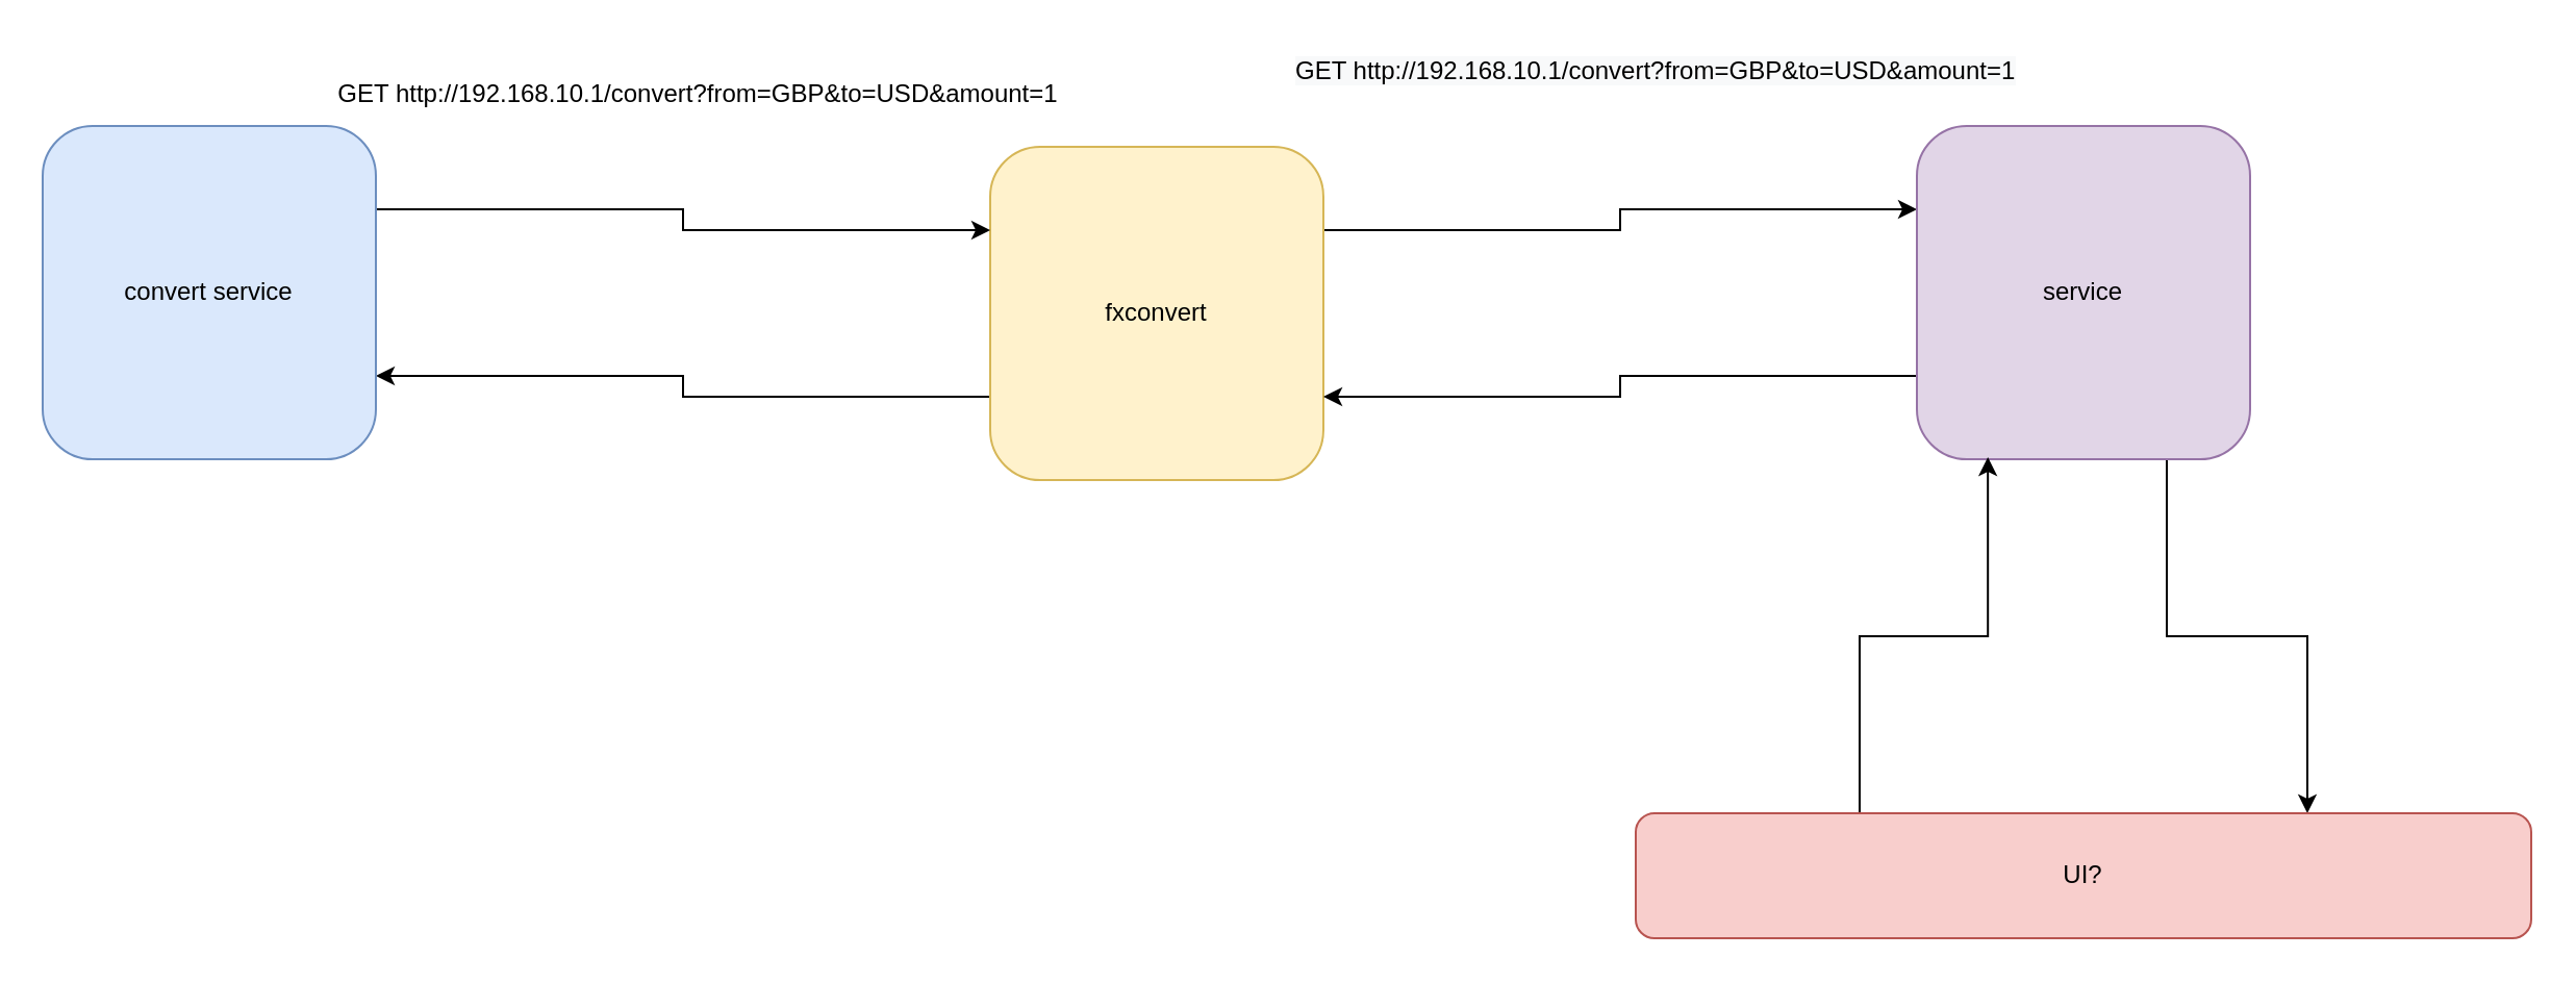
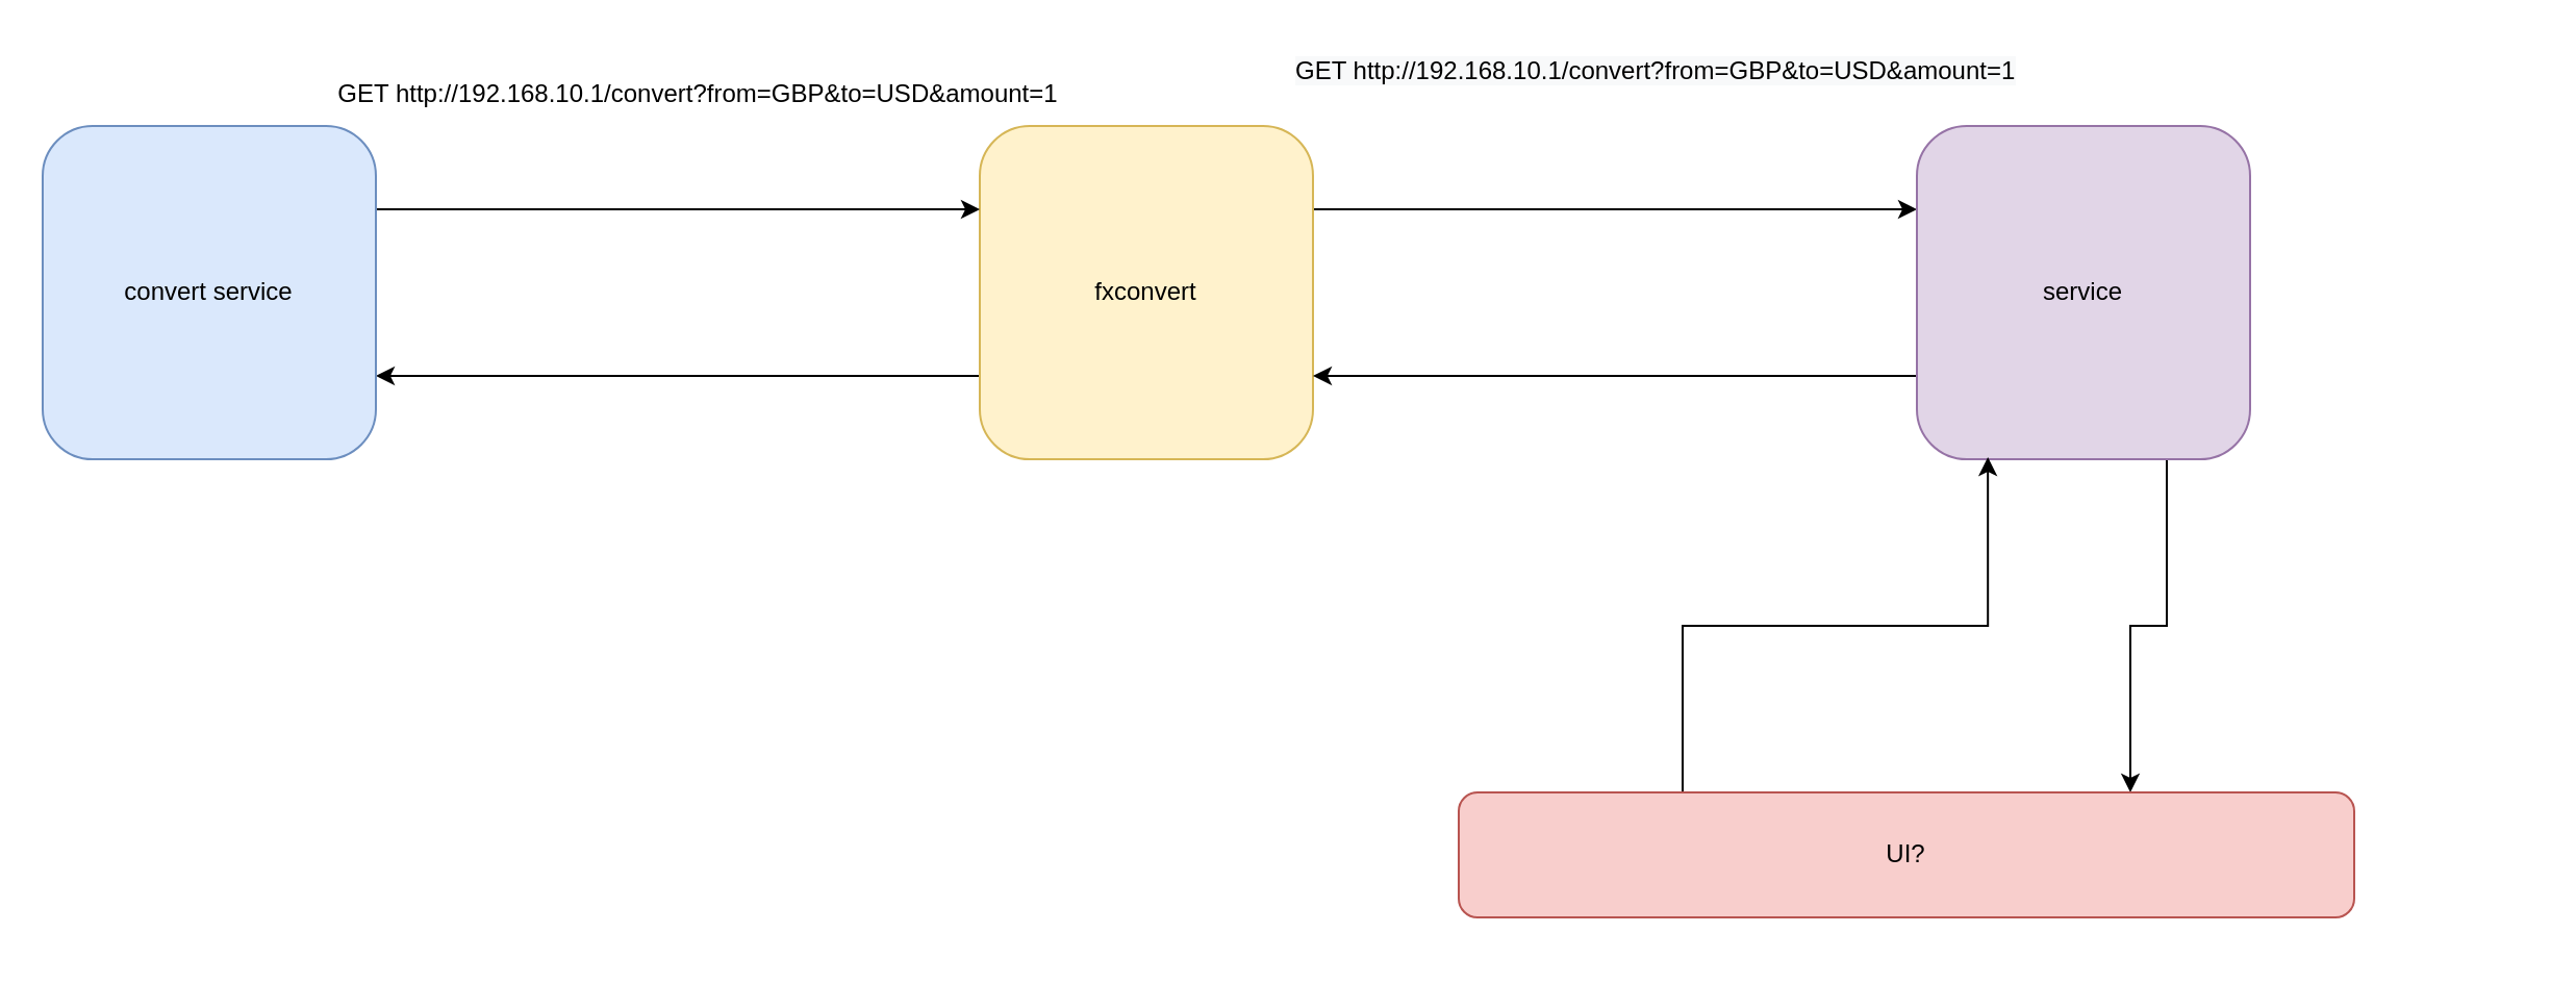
  <mxCell id="0" />
  <mxCell id="1" parent="0" />
  <mxCell id="2" style="edgeStyle=orthogonalEdgeStyle;rounded=0;orthogonalLoop=1;jettySize=auto;html=1;exitX=0;exitY=0.75;exitDx=0;exitDy=0;entryX=1;entryY=0.75;entryDx=0;entryDy=0;" edge="1" parent="1" source="4" target="9"><mxGeometry relative="1" as="geometry" /></mxCell>
  <mxCell id="3" style="edgeStyle=orthogonalEdgeStyle;rounded=0;orthogonalLoop=1;jettySize=auto;html=1;exitX=1;exitY=0.25;exitDx=0;exitDy=0;entryX=0;entryY=0.25;entryDx=0;entryDy=0;" edge="1" parent="1" source="4" target="7"><mxGeometry relative="1" as="geometry" /></mxCell>
- <mxCell id="4" value="fxconvert" style="rounded=1;whiteSpace=wrap;html=1;fillColor=#fff2cc;strokeColor=#d6b656;" vertex="1" parent="1"><mxGeometry x="475" y="70" width="160" height="160" as="geometry" /></mxCell>
+ <mxCell id="4" value="fxconvert" style="rounded=1;whiteSpace=wrap;html=1;fillColor=#fff2cc;strokeColor=#d6b656;" vertex="1" parent="1"><mxGeometry x="470" y="60" width="160" height="160" as="geometry" /></mxCell>
  <mxCell id="5" style="edgeStyle=orthogonalEdgeStyle;rounded=0;orthogonalLoop=1;jettySize=auto;html=1;exitX=0;exitY=0.75;exitDx=0;exitDy=0;entryX=1;entryY=0.75;entryDx=0;entryDy=0;" edge="1" parent="1" source="7" target="4"><mxGeometry relative="1" as="geometry" /></mxCell>
  <mxCell id="6" style="edgeStyle=orthogonalEdgeStyle;rounded=0;orthogonalLoop=1;jettySize=auto;html=1;exitX=0.75;exitY=1;exitDx=0;exitDy=0;entryX=0.75;entryY=0;entryDx=0;entryDy=0;" edge="1" parent="1" source="7" target="13"><mxGeometry relative="1" as="geometry" /></mxCell>
  <mxCell id="7" value="service" style="rounded=1;whiteSpace=wrap;html=1;fillColor=#e1d5e7;strokeColor=#9673a6;" vertex="1" parent="1"><mxGeometry x="920" y="60" width="160" height="160" as="geometry" /></mxCell>
  <mxCell id="8" style="edgeStyle=orthogonalEdgeStyle;rounded=0;orthogonalLoop=1;jettySize=auto;html=1;exitX=1;exitY=0.25;exitDx=0;exitDy=0;entryX=0;entryY=0.25;entryDx=0;entryDy=0;" edge="1" parent="1" source="9" target="4"><mxGeometry relative="1" as="geometry" /></mxCell>
  <mxCell id="9" value="convert service" style="rounded=1;whiteSpace=wrap;html=1;fillColor=#dae8fc;strokeColor=#6c8ebf;" vertex="1" parent="1"><mxGeometry x="20" y="60" width="160" height="160" as="geometry" /></mxCell>
  <mxCell id="10" value="GET http://192.168.10.1/convert?from=GBP&amp;amp;to=USD&amp;amp;amount=1" style="text;html=1;strokeColor=none;fillColor=none;align=center;verticalAlign=middle;whiteSpace=wrap;rounded=0;" vertex="1" parent="1"><mxGeometry x="120" y="30" width="430" height="30" as="geometry" /></mxCell>
  <mxCell id="11" value="&lt;meta charset=&quot;utf-8&quot;&gt;&lt;span style=&quot;color: rgb(0, 0, 0); font-family: helvetica; font-size: 12px; font-style: normal; font-weight: 400; letter-spacing: normal; text-align: center; text-indent: 0px; text-transform: none; word-spacing: 0px; background-color: rgb(248, 249, 250); display: inline; float: none;&quot;&gt;GET http://192.168.10.1/convert?from=GBP&amp;amp;to=USD&amp;amp;amount=1&lt;/span&gt;" style="text;whiteSpace=wrap;html=1;" vertex="1" parent="1"><mxGeometry x="620" y="20" width="370" height="30" as="geometry" /></mxCell>
  <mxCell id="12" style="edgeStyle=orthogonalEdgeStyle;rounded=0;orthogonalLoop=1;jettySize=auto;html=1;exitX=0.25;exitY=0;exitDx=0;exitDy=0;entryX=0.213;entryY=0.994;entryDx=0;entryDy=0;entryPerimeter=0;" edge="1" parent="1" source="13" target="7"><mxGeometry relative="1" as="geometry" /></mxCell>
- <mxCell id="13" value="UI?" style="rounded=1;whiteSpace=wrap;html=1;fillColor=#f8cecc;strokeColor=#b85450;" vertex="1" parent="1"><mxGeometry x="785" y="390" width="430" height="60" as="geometry" /></mxCell>
+ <mxCell id="13" value="UI?" style="rounded=1;whiteSpace=wrap;html=1;fillColor=#f8cecc;strokeColor=#b85450;" vertex="1" parent="1"><mxGeometry x="700" y="380" width="430" height="60" as="geometry" /></mxCell>
